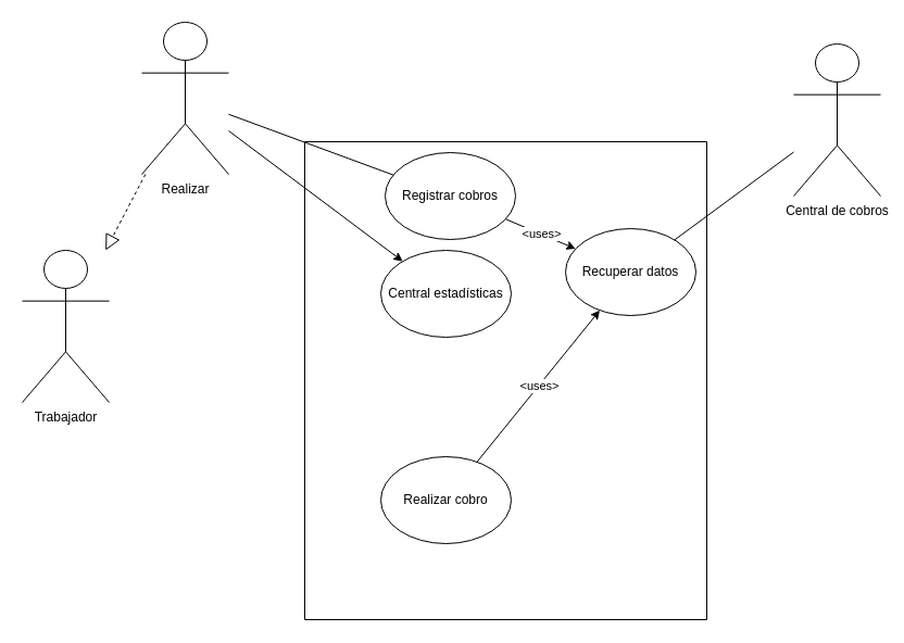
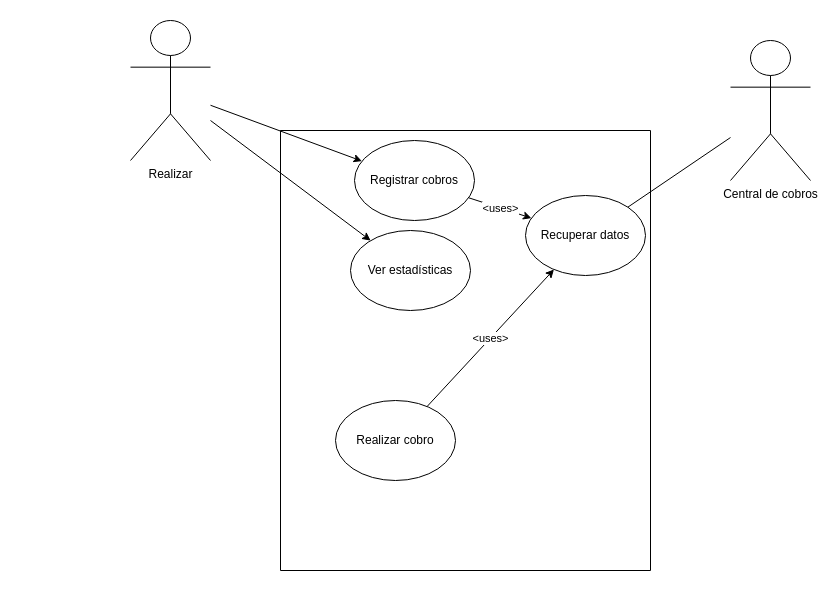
  <mxCell id="0" />
  <mxCell id="1" parent="0" />
  <mxCell id="2" value="" style="swimlane;startSize=0;" vertex="1" parent="1"><mxGeometry x="280" y="130" width="370" height="440" as="geometry" /></mxCell>
- <mxCell id="3" value="Realizar cobro" style="ellipse;whiteSpace=wrap;html=1;" vertex="1" parent="2"><mxGeometry x="70" y="290" width="120" height="80" as="geometry" /></mxCell>
+ <mxCell id="3" value="Realizar cobro" style="ellipse;whiteSpace=wrap;html=1;" vertex="1" parent="2"><mxGeometry x="55" y="270" width="120" height="80" as="geometry" /></mxCell>
  <mxCell id="4" value="Registrar cobros" style="ellipse;whiteSpace=wrap;html=1;" vertex="1" parent="2"><mxGeometry x="74" y="10" width="120" height="80" as="geometry" /></mxCell>
- <mxCell id="5" value="Central estadísticas" style="ellipse;whiteSpace=wrap;html=1;" vertex="1" parent="2"><mxGeometry x="70" y="100" width="120" height="80" as="geometry" /></mxCell>
- <mxCell id="6" value="Recuperar datos" style="ellipse;whiteSpace=wrap;html=1;" vertex="1" parent="2"><mxGeometry x="240" y="80" width="120" height="80" as="geometry" /></mxCell>
+ <mxCell id="5" value="Ver estadísticas" style="ellipse;whiteSpace=wrap;html=1;" vertex="1" parent="2"><mxGeometry x="70" y="100" width="120" height="80" as="geometry" /></mxCell>
+ <mxCell id="6" value="Recuperar datos" style="ellipse;whiteSpace=wrap;html=1;" vertex="1" parent="2"><mxGeometry x="245" y="65" width="120" height="80" as="geometry" /></mxCell>
  <mxCell id="7" value="" style="endArrow=classic;html=1;rounded=0;" edge="1" parent="2" source="3" target="6"><mxGeometry relative="1" as="geometry"><mxPoint x="160" y="170" as="sourcePoint" /><mxPoint x="260" y="170" as="targetPoint" /></mxGeometry></mxCell>
  <mxCell id="8" value="&amp;lt;uses&amp;gt;" style="edgeLabel;resizable=0;html=1;align=center;verticalAlign=middle;" connectable="0" vertex="1" parent="7"><mxGeometry relative="1" as="geometry" /></mxCell>
  <mxCell id="9" value="" style="endArrow=classic;html=1;rounded=0;" edge="1" parent="2" source="4" target="6"><mxGeometry relative="1" as="geometry"><mxPoint x="388.489" y="464.797" as="sourcePoint" /><mxPoint x="501.504" y="325.201" as="targetPoint" /></mxGeometry></mxCell>
  <mxCell id="10" value="&amp;lt;uses&amp;gt;" style="edgeLabel;resizable=0;html=1;align=center;verticalAlign=middle;" connectable="0" vertex="1" parent="9"><mxGeometry relative="1" as="geometry" /></mxCell>
- <mxCell id="11" value="Trabajador" style="shape=umlActor;verticalLabelPosition=bottom;verticalAlign=top;html=1;outlineConnect=0;" vertex="1" parent="1"><mxGeometry x="20" y="230" width="80" height="140" as="geometry" /></mxCell>
  <mxCell id="12" value="Realizar" style="shape=umlActor;verticalLabelPosition=bottom;verticalAlign=top;html=1;outlineConnect=0;" vertex="1" parent="1"><mxGeometry x="130" y="20" width="80" height="140" as="geometry" /></mxCell>
- <mxCell id="13" value="" style="endArrow=block;dashed=1;endFill=0;endSize=12;html=1;rounded=0;" edge="1" parent="1" source="12" target="11"><mxGeometry width="160" relative="1" as="geometry"><mxPoint x="140" y="427.727" as="sourcePoint" /><mxPoint x="110" y="377.273" as="targetPoint" /></mxGeometry></mxCell>
- <mxCell id="14" value="" style="endArrow=none;html=1;rounded=0;" edge="1" parent="1" source="12" target="4"><mxGeometry width="50" height="50" relative="1" as="geometry"><mxPoint x="110" y="307.279" as="sourcePoint" /><mxPoint x="364" y="290" as="targetPoint" /></mxGeometry></mxCell>
+ <mxCell id="14" value="" style="endArrow=classic;html=1;rounded=0;" edge="1" parent="1" source="12" target="4"><mxGeometry width="50" height="50" relative="1" as="geometry"><mxPoint x="110" y="307.279" as="sourcePoint" /><mxPoint x="364" y="290" as="targetPoint" /></mxGeometry></mxCell>
  <mxCell id="15" value="" style="endArrow=classic;html=1;rounded=0;" edge="1" parent="1" source="12" target="5"><mxGeometry width="50" height="50" relative="1" as="geometry"><mxPoint x="220" y="114.754" as="sourcePoint" /><mxPoint x="371.5" y="170.635" as="targetPoint" /></mxGeometry></mxCell>
  <mxCell id="16" value="Central de cobros" style="shape=umlActor;verticalLabelPosition=bottom;verticalAlign=top;html=1;outlineConnect=0;" vertex="1" parent="1"><mxGeometry x="730" y="40" width="80" height="140" as="geometry" /></mxCell>
  <mxCell id="17" value="" style="endArrow=none;html=1;rounded=0;" edge="1" parent="1" source="6" target="16"><mxGeometry width="50" height="50" relative="1" as="geometry"><mxPoint x="450" y="390" as="sourcePoint" /><mxPoint x="500" y="340" as="targetPoint" /></mxGeometry></mxCell>
